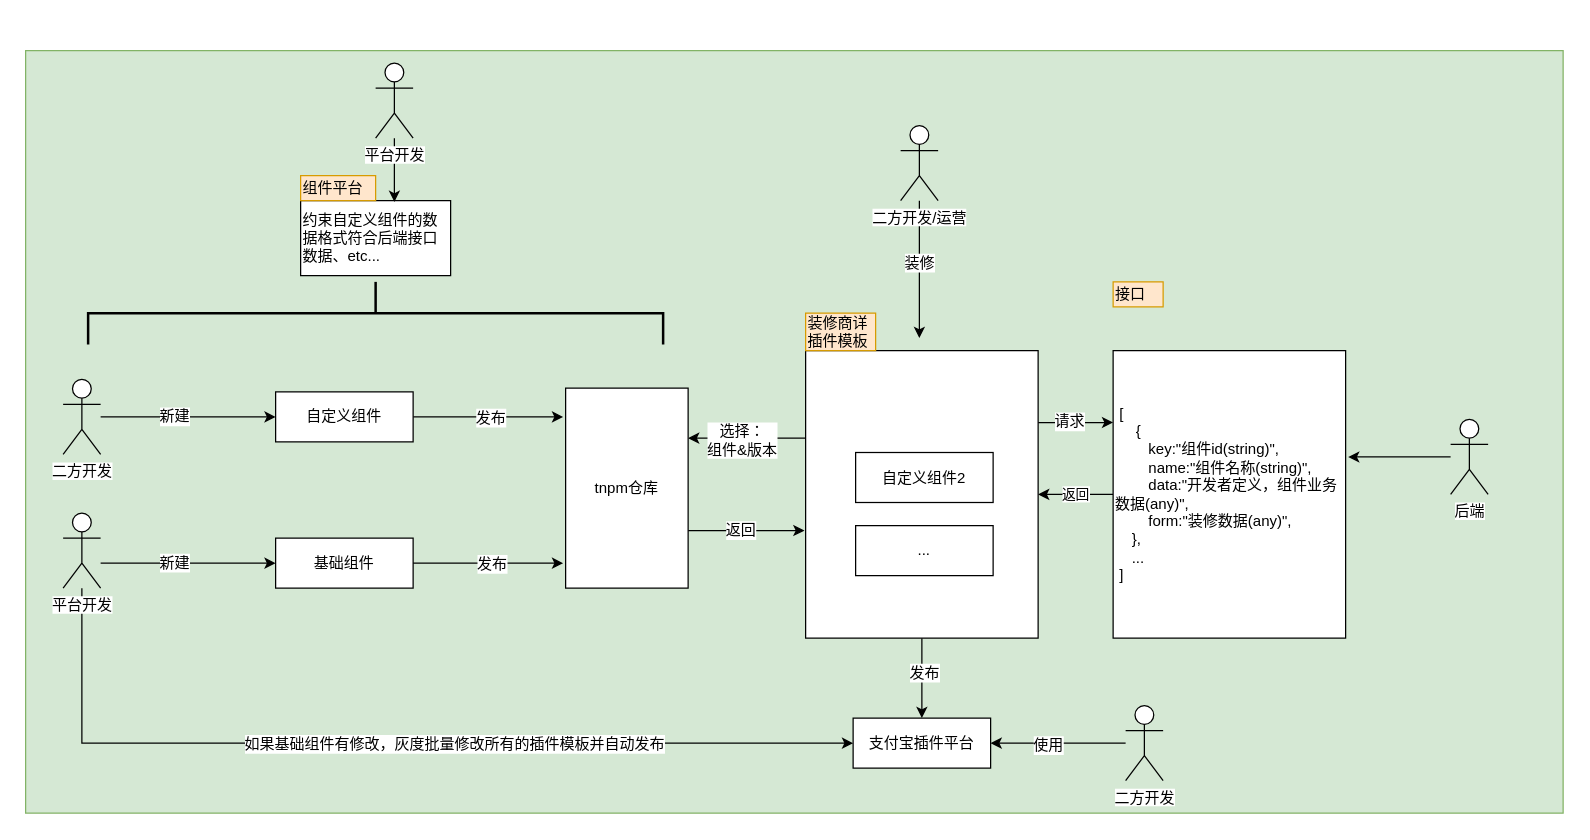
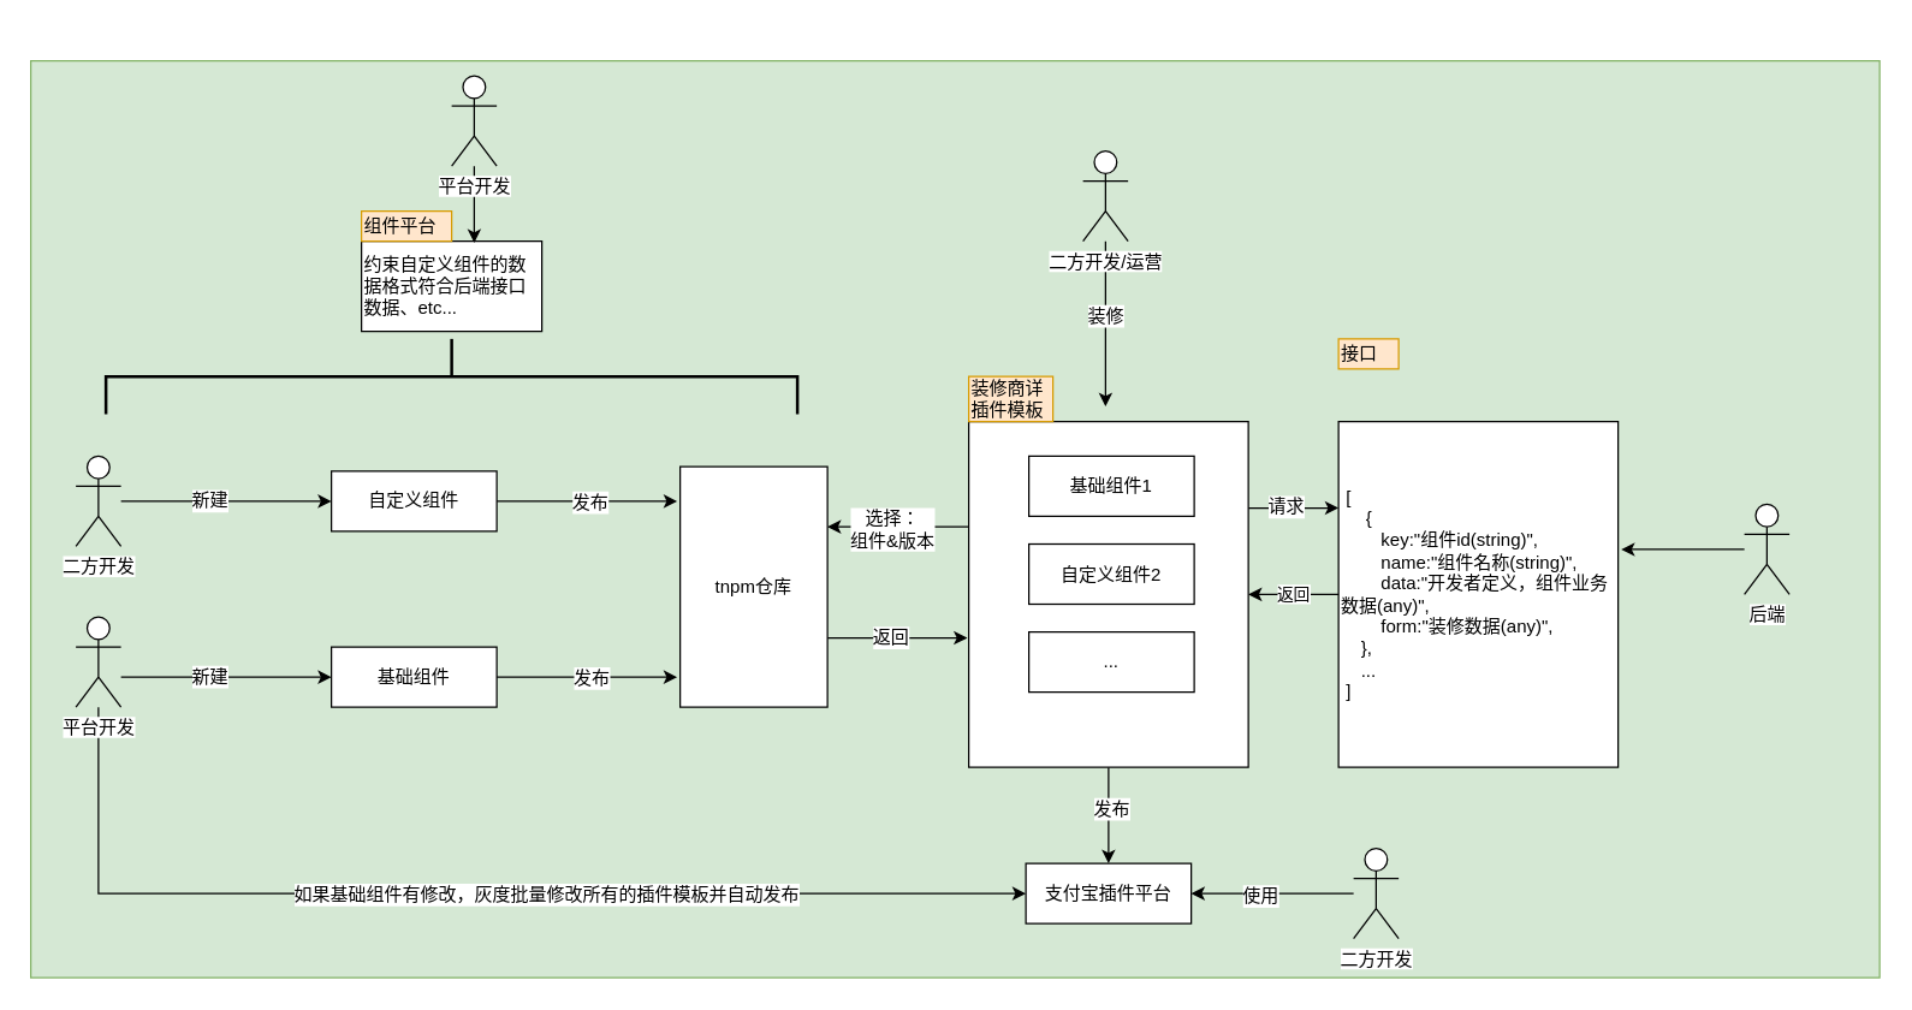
  <mxCell id="0" />
  <mxCell id="1" parent="0" />
  <mxCell id="2" value="" style="rounded=0;whiteSpace=wrap;html=1;align=left;fillColor=#d5e8d4;strokeColor=#82b366;" vertex="1" parent="1"><mxGeometry x="20" y="40" width="1230" height="610" as="geometry" /></mxCell>
  <mxCell id="3" style="edgeStyle=orthogonalEdgeStyle;rounded=0;orthogonalLoop=1;jettySize=auto;html=1;" edge="1" parent="1" source="5"><mxGeometry relative="1" as="geometry"><mxPoint x="450" y="333" as="targetPoint" /></mxGeometry></mxCell>
  <mxCell id="4" value="发布" style="text;html=1;resizable=0;points=[];align=center;verticalAlign=middle;labelBackgroundColor=#ffffff;" vertex="1" connectable="0" parent="3"><mxGeometry x="0.033" relative="1" as="geometry"><mxPoint as="offset" /></mxGeometry></mxCell>
  <mxCell id="5" value="自定义组件" style="rounded=0;whiteSpace=wrap;html=1;" vertex="1" parent="1"><mxGeometry x="220" y="313" width="110" height="40" as="geometry" /></mxCell>
  <mxCell id="6" style="edgeStyle=orthogonalEdgeStyle;rounded=0;orthogonalLoop=1;jettySize=auto;html=1;" edge="1" parent="1" source="8"><mxGeometry relative="1" as="geometry"><mxPoint x="220" y="333" as="targetPoint" /></mxGeometry></mxCell>
  <mxCell id="7" value="新建" style="text;html=1;resizable=0;points=[];align=center;verticalAlign=middle;labelBackgroundColor=#ffffff;" vertex="1" connectable="0" parent="6"><mxGeometry x="-0.178" y="1" relative="1" as="geometry"><mxPoint as="offset" /></mxGeometry></mxCell>
  <mxCell id="8" value="二方开发" style="shape=umlActor;verticalLabelPosition=bottom;labelBackgroundColor=#ffffff;verticalAlign=top;html=1;outlineConnect=0;" vertex="1" parent="1"><mxGeometry x="50" y="303" width="30" height="60" as="geometry" /></mxCell>
  <mxCell id="9" style="edgeStyle=orthogonalEdgeStyle;rounded=0;orthogonalLoop=1;jettySize=auto;html=1;" edge="1" parent="1" source="11"><mxGeometry relative="1" as="geometry"><mxPoint x="735" y="270" as="targetPoint" /></mxGeometry></mxCell>
  <mxCell id="10" value="装修" style="text;html=1;resizable=0;points=[];align=center;verticalAlign=middle;labelBackgroundColor=#ffffff;" vertex="1" connectable="0" parent="9"><mxGeometry x="-0.109" y="-1" relative="1" as="geometry"><mxPoint as="offset" /></mxGeometry></mxCell>
  <mxCell id="11" value="二方开发/运营" style="shape=umlActor;verticalLabelPosition=bottom;labelBackgroundColor=#ffffff;verticalAlign=top;html=1;outlineConnect=0;" vertex="1" parent="1"><mxGeometry x="720" y="100" width="30" height="60" as="geometry" /></mxCell>
  <mxCell id="12" style="edgeStyle=orthogonalEdgeStyle;rounded=0;orthogonalLoop=1;jettySize=auto;html=1;exitX=0.5;exitY=1;exitDx=0;exitDy=0;entryX=0.5;entryY=0;entryDx=0;entryDy=0;" edge="1" parent="1" source="18" target="19"><mxGeometry relative="1" as="geometry" /></mxCell>
  <mxCell id="13" value="发布" style="text;html=1;resizable=0;points=[];align=center;verticalAlign=middle;labelBackgroundColor=#ffffff;" vertex="1" connectable="0" parent="12"><mxGeometry x="-0.149" y="1" relative="1" as="geometry"><mxPoint as="offset" /></mxGeometry></mxCell>
  <mxCell id="14" style="edgeStyle=orthogonalEdgeStyle;rounded=0;orthogonalLoop=1;jettySize=auto;html=1;exitX=1;exitY=0.25;exitDx=0;exitDy=0;entryX=0;entryY=0.25;entryDx=0;entryDy=0;" edge="1" parent="1" source="18" target="25"><mxGeometry relative="1" as="geometry" /></mxCell>
  <mxCell id="15" value="请求" style="text;html=1;resizable=0;points=[];align=center;verticalAlign=middle;labelBackgroundColor=#ffffff;" vertex="1" connectable="0" parent="14"><mxGeometry x="-0.2" y="1" relative="1" as="geometry"><mxPoint as="offset" /></mxGeometry></mxCell>
  <mxCell id="16" style="edgeStyle=orthogonalEdgeStyle;rounded=0;orthogonalLoop=1;jettySize=auto;html=1;entryX=1;entryY=0.25;entryDx=0;entryDy=0;" edge="1" parent="1" source="18" target="47"><mxGeometry relative="1" as="geometry"><Array as="points"><mxPoint x="600" y="350" /><mxPoint x="600" y="350" /></Array></mxGeometry></mxCell>
  <mxCell id="17" value="选择：&lt;br&gt;组件&amp;amp;版本" style="text;html=1;resizable=0;points=[];align=center;verticalAlign=middle;labelBackgroundColor=#ffffff;" vertex="1" connectable="0" parent="16"><mxGeometry x="0.106" y="1" relative="1" as="geometry"><mxPoint as="offset" /></mxGeometry></mxCell>
  <mxCell id="18" value="" style="rounded=0;whiteSpace=wrap;html=1;" vertex="1" parent="1"><mxGeometry x="644" y="280" width="186" height="230" as="geometry" /></mxCell>
  <mxCell id="19" value="支付宝插件平台" style="rounded=0;whiteSpace=wrap;html=1;" vertex="1" parent="1"><mxGeometry x="682" y="574" width="110" height="40" as="geometry" /></mxCell>
  <mxCell id="20" value="&lt;span&gt;装修商详&lt;br&gt;插件模板&lt;/span&gt;" style="rounded=0;whiteSpace=wrap;html=1;align=left;fillColor=#ffe6cc;strokeColor=#d79b00;" vertex="1" parent="1"><mxGeometry x="644" y="250" width="56" height="30" as="geometry" /></mxCell>
+ <mxCell id="21" value="基础组件1" style="rounded=0;whiteSpace=wrap;html=1;" vertex="1" parent="1"><mxGeometry x="684" y="303" width="110" height="40" as="geometry" /></mxCell>
  <mxCell id="22" value="自定义组件2" style="rounded=0;whiteSpace=wrap;html=1;" vertex="1" parent="1"><mxGeometry x="684" y="361.5" width="110" height="40" as="geometry" /></mxCell>
  <mxCell id="23" value="..." style="rounded=0;whiteSpace=wrap;html=1;" vertex="1" parent="1"><mxGeometry x="684" y="420" width="110" height="40" as="geometry" /></mxCell>
  <mxCell id="24" value="返回" style="edgeStyle=orthogonalEdgeStyle;rounded=0;orthogonalLoop=1;jettySize=auto;html=1;entryX=1;entryY=0.5;entryDx=0;entryDy=0;" edge="1" parent="1" source="25" target="18"><mxGeometry relative="1" as="geometry" /></mxCell>
  <mxCell id="25" value="&lt;span&gt;&amp;nbsp;[&lt;/span&gt;&lt;br&gt;&lt;span&gt;&amp;nbsp; &amp;nbsp; &amp;nbsp;{&lt;br&gt;&lt;/span&gt;&amp;nbsp; &amp;nbsp; &amp;nbsp; &amp;nbsp; key:&quot;组件id(string)&quot;,&lt;br&gt;&lt;span&gt;&amp;nbsp; &amp;nbsp; &amp;nbsp; &amp;nbsp; name:&quot;组件名称(string)&quot;,&lt;/span&gt;&lt;br&gt;&lt;span&gt;&amp;nbsp; &amp;nbsp; &amp;nbsp; &amp;nbsp; data:&quot;开发者定义，组件业务数据(any)&quot;,&lt;br&gt;&lt;/span&gt;&amp;nbsp; &amp;nbsp; &amp;nbsp; &amp;nbsp; form:&quot;装修数据(any)&quot;,&lt;br&gt;&lt;span&gt;&amp;nbsp; &amp;nbsp; },&lt;/span&gt;&lt;br&gt;&lt;span&gt;&amp;nbsp; &amp;nbsp; ...&lt;/span&gt;&lt;br&gt;&lt;span&gt;&amp;nbsp;]&lt;/span&gt;" style="rounded=0;whiteSpace=wrap;html=1;align=left;" vertex="1" parent="1"><mxGeometry x="890" y="280" width="186" height="230" as="geometry" /></mxCell>
  <mxCell id="26" value="接口" style="rounded=0;whiteSpace=wrap;html=1;align=left;fillColor=#ffe6cc;strokeColor=#d79b00;" vertex="1" parent="1"><mxGeometry x="890" y="225" width="40" height="20" as="geometry" /></mxCell>
  <mxCell id="27" style="edgeStyle=orthogonalEdgeStyle;rounded=0;orthogonalLoop=1;jettySize=auto;html=1;entryX=1.011;entryY=0.37;entryDx=0;entryDy=0;entryPerimeter=0;" edge="1" parent="1" source="28" target="25"><mxGeometry relative="1" as="geometry" /></mxCell>
  <mxCell id="28" value="后端" style="shape=umlActor;verticalLabelPosition=bottom;labelBackgroundColor=#ffffff;verticalAlign=top;html=1;outlineConnect=0;" vertex="1" parent="1"><mxGeometry x="1160" y="335" width="30" height="60" as="geometry" /></mxCell>
  <mxCell id="29" value="" style="strokeWidth=2;html=1;shape=mxgraph.flowchart.annotation_2;align=left;pointerEvents=1;rotation=90;" vertex="1" parent="1"><mxGeometry x="275" y="20" width="50" height="460" as="geometry" /></mxCell>
  <mxCell id="30" value="约束自定义组件的数据格式符合后端接口数据、etc..." style="rounded=0;whiteSpace=wrap;html=1;align=left;" vertex="1" parent="1"><mxGeometry x="240" y="160" width="120" height="60" as="geometry" /></mxCell>
  <mxCell id="31" value="组件平台" style="rounded=0;whiteSpace=wrap;html=1;align=left;fillColor=#ffe6cc;strokeColor=#d79b00;" vertex="1" parent="1"><mxGeometry x="240" y="140" width="60" height="20" as="geometry" /></mxCell>
  <mxCell id="32" style="edgeStyle=orthogonalEdgeStyle;rounded=0;orthogonalLoop=1;jettySize=auto;html=1;" edge="1" parent="1" source="34" target="19"><mxGeometry relative="1" as="geometry" /></mxCell>
  <mxCell id="33" value="使用" style="text;html=1;resizable=0;points=[];align=center;verticalAlign=middle;labelBackgroundColor=#ffffff;" vertex="1" connectable="0" parent="32"><mxGeometry x="0.159" y="1" relative="1" as="geometry"><mxPoint as="offset" /></mxGeometry></mxCell>
  <mxCell id="34" value="二方开发" style="shape=umlActor;verticalLabelPosition=bottom;labelBackgroundColor=#ffffff;verticalAlign=top;html=1;outlineConnect=0;" vertex="1" parent="1"><mxGeometry x="900" y="564" width="30" height="60" as="geometry" /></mxCell>
  <mxCell id="35" style="edgeStyle=orthogonalEdgeStyle;rounded=0;orthogonalLoop=1;jettySize=auto;html=1;entryX=0.625;entryY=0.017;entryDx=0;entryDy=0;entryPerimeter=0;" edge="1" parent="1" source="36" target="30"><mxGeometry relative="1" as="geometry" /></mxCell>
  <mxCell id="36" value="平台开发" style="shape=umlActor;verticalLabelPosition=bottom;labelBackgroundColor=#ffffff;verticalAlign=top;html=1;outlineConnect=0;" vertex="1" parent="1"><mxGeometry x="300" y="50" width="30" height="60" as="geometry" /></mxCell>
  <mxCell id="37" style="edgeStyle=orthogonalEdgeStyle;rounded=0;orthogonalLoop=1;jettySize=auto;html=1;entryX=0;entryY=0.5;entryDx=0;entryDy=0;" edge="1" parent="1" source="39" target="19"><mxGeometry relative="1" as="geometry"><Array as="points"><mxPoint x="65" y="594" /></Array></mxGeometry></mxCell>
  <mxCell id="38" value="如果基础组件有修改，灰度批量修改所有的插件模板并自动发布" style="text;html=1;resizable=0;points=[];align=center;verticalAlign=middle;labelBackgroundColor=#ffffff;" vertex="1" connectable="0" parent="37"><mxGeometry x="0.136" relative="1" as="geometry"><mxPoint as="offset" /></mxGeometry></mxCell>
  <mxCell id="39" value="平台开发" style="shape=umlActor;verticalLabelPosition=bottom;labelBackgroundColor=#ffffff;verticalAlign=top;html=1;outlineConnect=0;" vertex="1" parent="1"><mxGeometry x="50" y="410" width="30" height="60" as="geometry" /></mxCell>
  <mxCell id="40" value="基础组件" style="rounded=0;whiteSpace=wrap;html=1;" vertex="1" parent="1"><mxGeometry x="220" y="430" width="110" height="40" as="geometry" /></mxCell>
  <mxCell id="41" style="edgeStyle=orthogonalEdgeStyle;rounded=0;orthogonalLoop=1;jettySize=auto;html=1;" edge="1" parent="1"><mxGeometry relative="1" as="geometry"><mxPoint x="220" y="450" as="targetPoint" /><mxPoint x="80" y="450" as="sourcePoint" /></mxGeometry></mxCell>
  <mxCell id="42" value="新建" style="text;html=1;resizable=0;points=[];align=center;verticalAlign=middle;labelBackgroundColor=#ffffff;" vertex="1" connectable="0" parent="41"><mxGeometry x="-0.178" y="1" relative="1" as="geometry"><mxPoint as="offset" /></mxGeometry></mxCell>
  <mxCell id="43" style="edgeStyle=orthogonalEdgeStyle;rounded=0;orthogonalLoop=1;jettySize=auto;html=1;" edge="1" parent="1"><mxGeometry relative="1" as="geometry"><mxPoint x="450" y="450" as="targetPoint" /><mxPoint x="330" y="450" as="sourcePoint" /></mxGeometry></mxCell>
  <mxCell id="44" value="发布" style="text;html=1;resizable=0;points=[];align=center;verticalAlign=middle;labelBackgroundColor=#ffffff;" vertex="1" connectable="0" parent="43"><mxGeometry x="0.033" relative="1" as="geometry"><mxPoint as="offset" /></mxGeometry></mxCell>
  <mxCell id="45" style="edgeStyle=orthogonalEdgeStyle;rounded=0;orthogonalLoop=1;jettySize=auto;html=1;entryX=-0.005;entryY=0.626;entryDx=0;entryDy=0;entryPerimeter=0;" edge="1" parent="1" source="47" target="18"><mxGeometry relative="1" as="geometry"><Array as="points"><mxPoint x="580" y="424" /><mxPoint x="580" y="424" /></Array></mxGeometry></mxCell>
  <mxCell id="46" value="返回" style="text;html=1;resizable=0;points=[];align=center;verticalAlign=middle;labelBackgroundColor=#ffffff;" vertex="1" connectable="0" parent="45"><mxGeometry x="-0.097" relative="1" as="geometry"><mxPoint as="offset" /></mxGeometry></mxCell>
  <mxCell id="47" value="tnpm仓库" style="rounded=0;whiteSpace=wrap;html=1;" vertex="1" parent="1"><mxGeometry x="452" y="310" width="98" height="160" as="geometry" /></mxCell>
